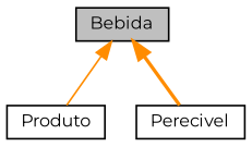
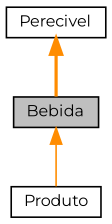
  digraph {
    fontname=Montserrat
    node [color=black fillcolor=white fontname=Montserrat fontsize=10 shape=record style=filled]
    edge [color=darkorange dir=back fontname=Montserrat fontsize=10 labelfontname=Helvetica labelfontsize=10]
    n1 [fillcolor=grey75 fontcolor=black height=0.2 label=Bebida width=0.4]
    n2 [height=0.2 label=Produto width=0.4]
    n3 [height=0.2 label=Perecivel width=0.4]
    n1 -> n2 [style=solid]
-   n1 -> n3 [style=bold]
+   n3 -> n1 [style=bold]
  }
